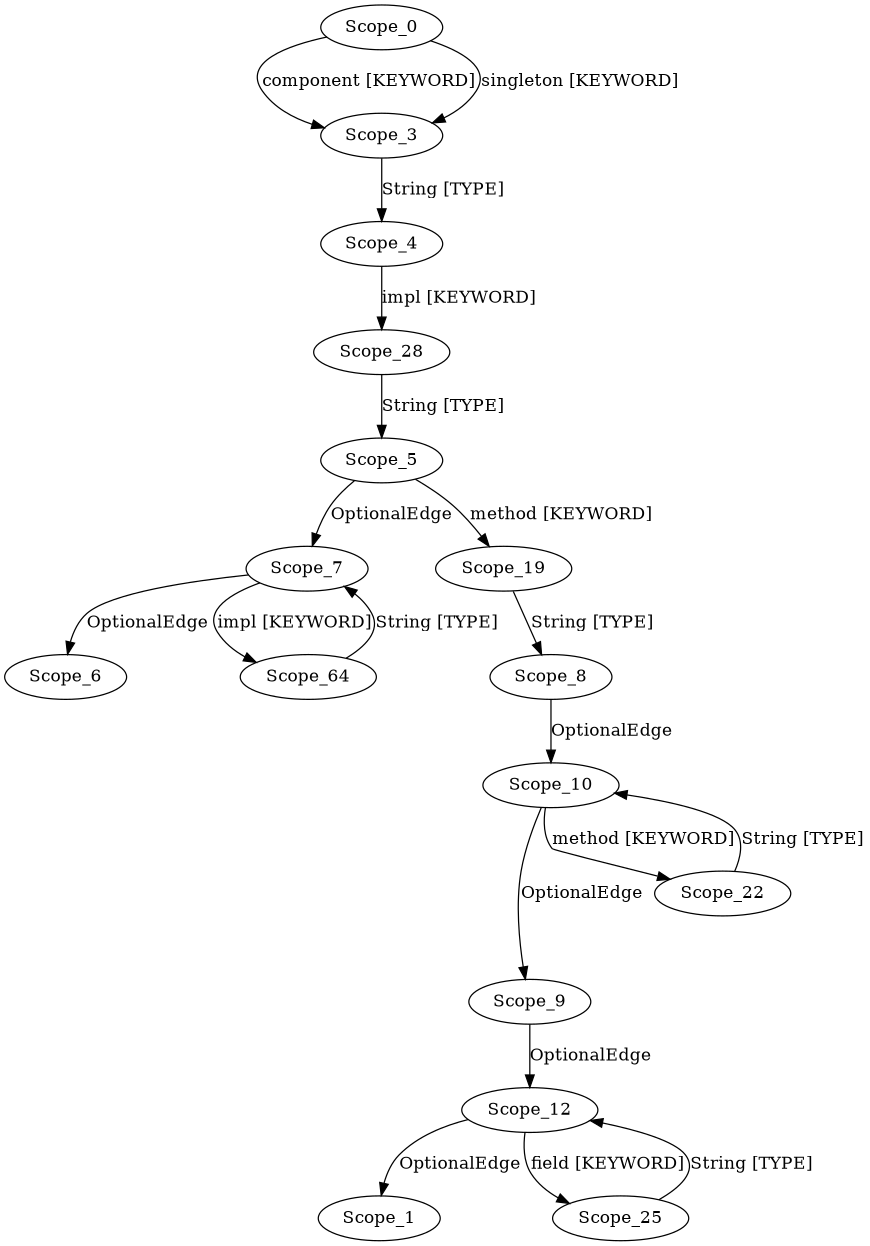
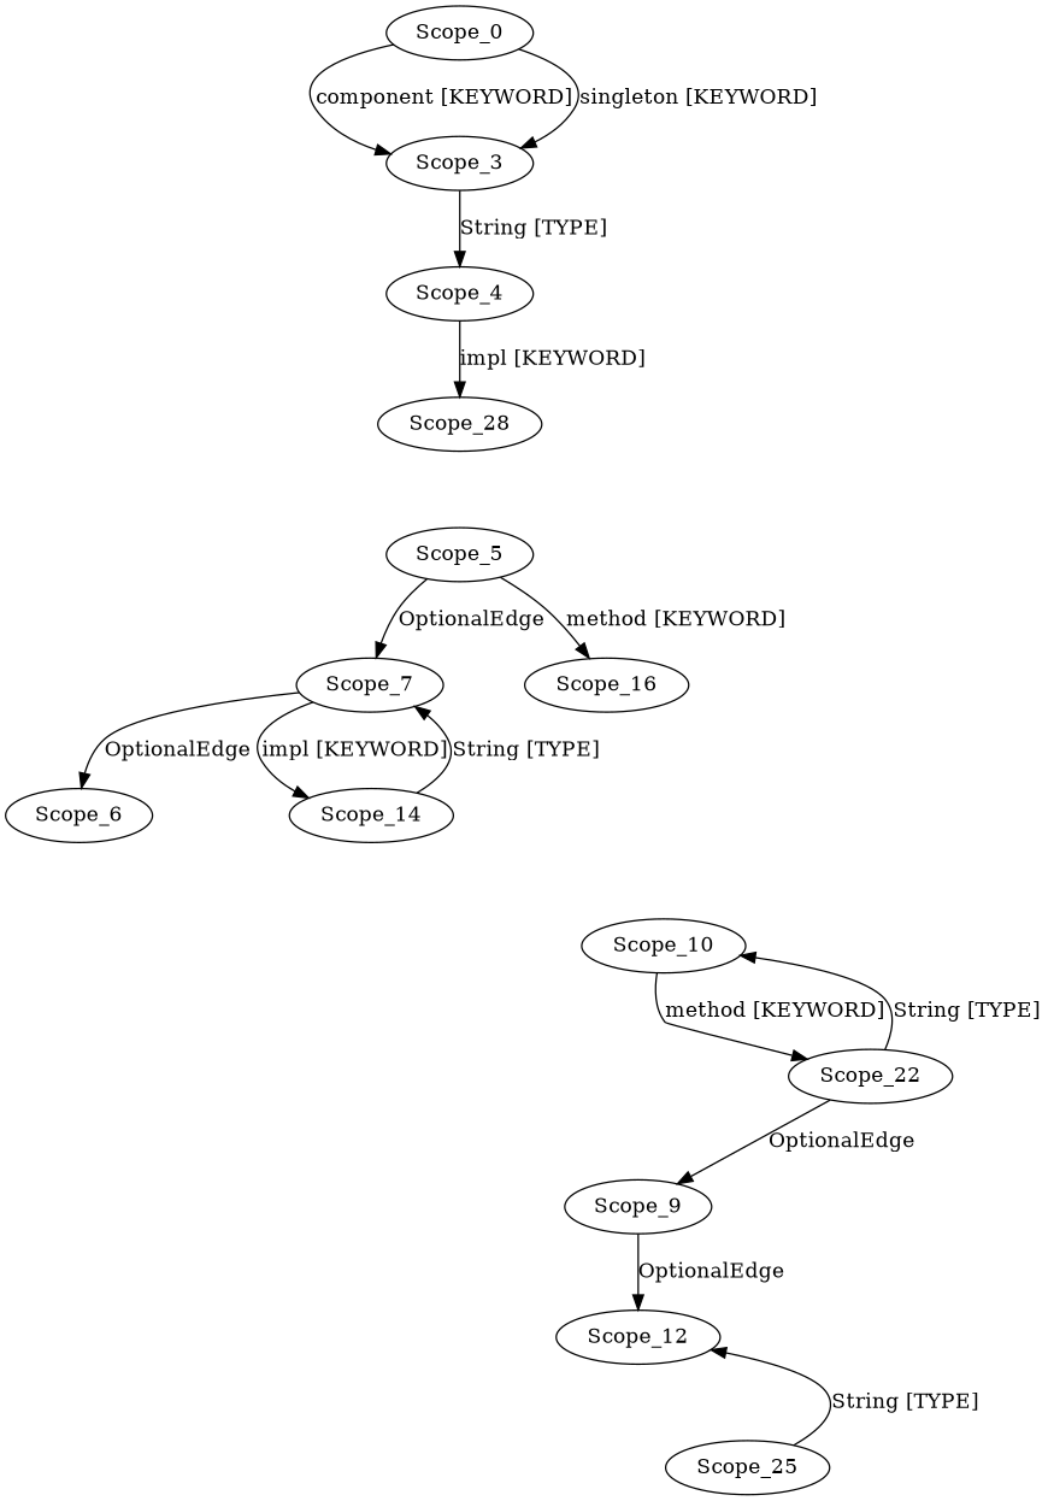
  digraph {
    Scope_0
    Scope_3
    Scope_4
    Scope_28
    Scope_5
    Scope_7
-   Scope_19
+   Scope_19 [label=Scope_16]
    Scope_6
-   Scope_14 [label=Scope_64]
-   Scope_8
+   Scope_14
    Scope_10
    Scope_9
    Scope_22
    Scope_12
-   Scope_1
    Scope_25
    Scope_0 -> Scope_3 [label="component [KEYWORD]"]
    Scope_0 -> Scope_3 [label="singleton [KEYWORD]"]
    Scope_3 -> Scope_4 [label="String [TYPE]"]
    Scope_4 -> Scope_28 [label="impl [KEYWORD]"]
-   Scope_28 -> Scope_5 [label="String [TYPE]"]
    Scope_5 -> Scope_7 [label=OptionalEdge]
    Scope_5 -> Scope_19 [label="method [KEYWORD]"]
    Scope_7 -> Scope_6 [label=OptionalEdge]
    Scope_7 -> Scope_14 [label="impl [KEYWORD]"]
-   Scope_19 -> Scope_8 [label="String [TYPE]"]
    Scope_14 -> Scope_7 [label="String [TYPE]"]
-   Scope_8 -> Scope_10 [label=OptionalEdge]
-   Scope_10 -> Scope_9 [label=OptionalEdge]
+   Scope_22 -> Scope_9 [label=OptionalEdge]
    Scope_10 -> Scope_22 [label="method [KEYWORD]"]
    Scope_9 -> Scope_12 [label=OptionalEdge]
    Scope_22 -> Scope_10 [label="String [TYPE]"]
-   Scope_12 -> Scope_1 [label=OptionalEdge]
-   Scope_12 -> Scope_25 [label="field [KEYWORD]"]
    Scope_25 -> Scope_12 [label="String [TYPE]"]
  }
